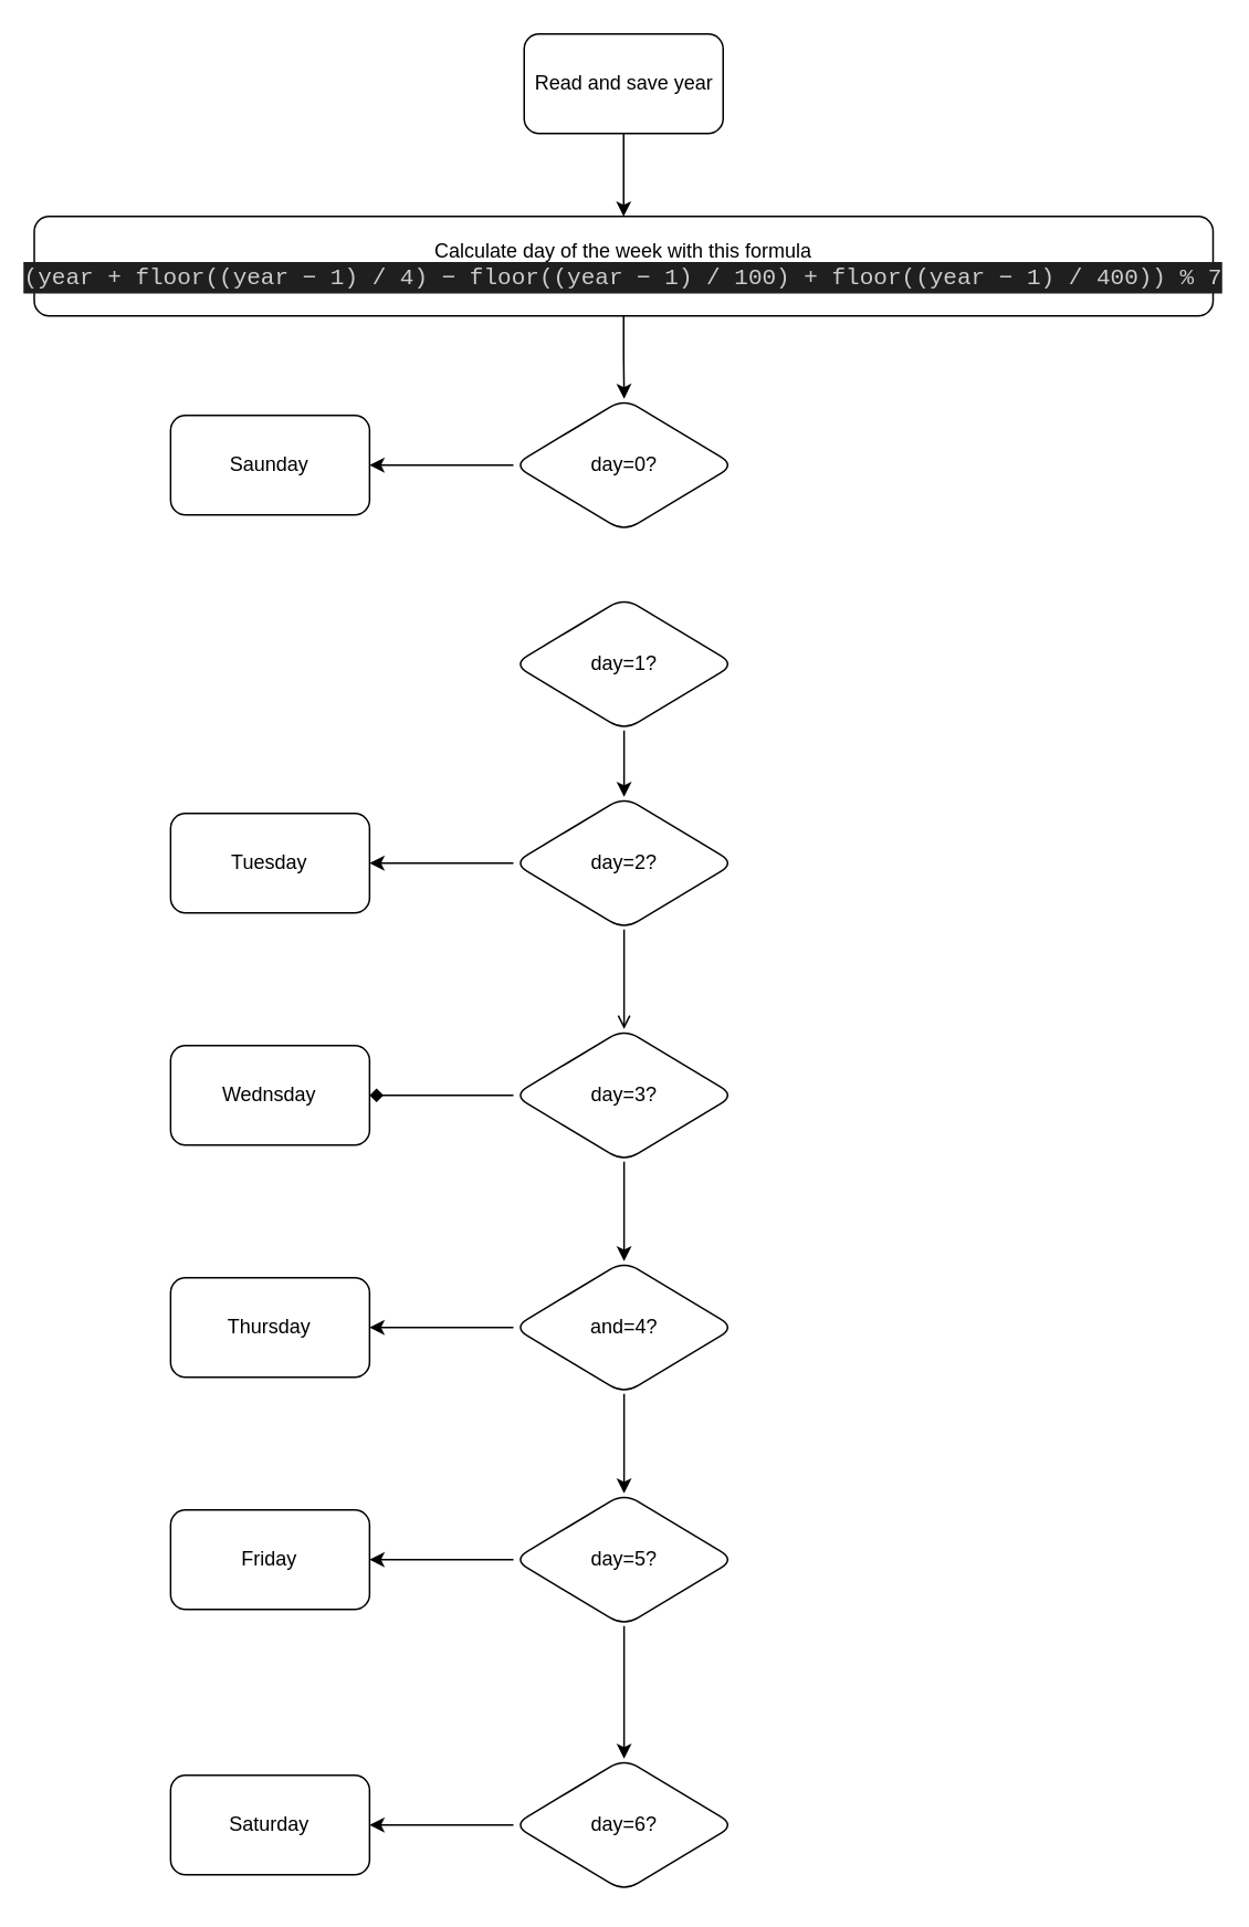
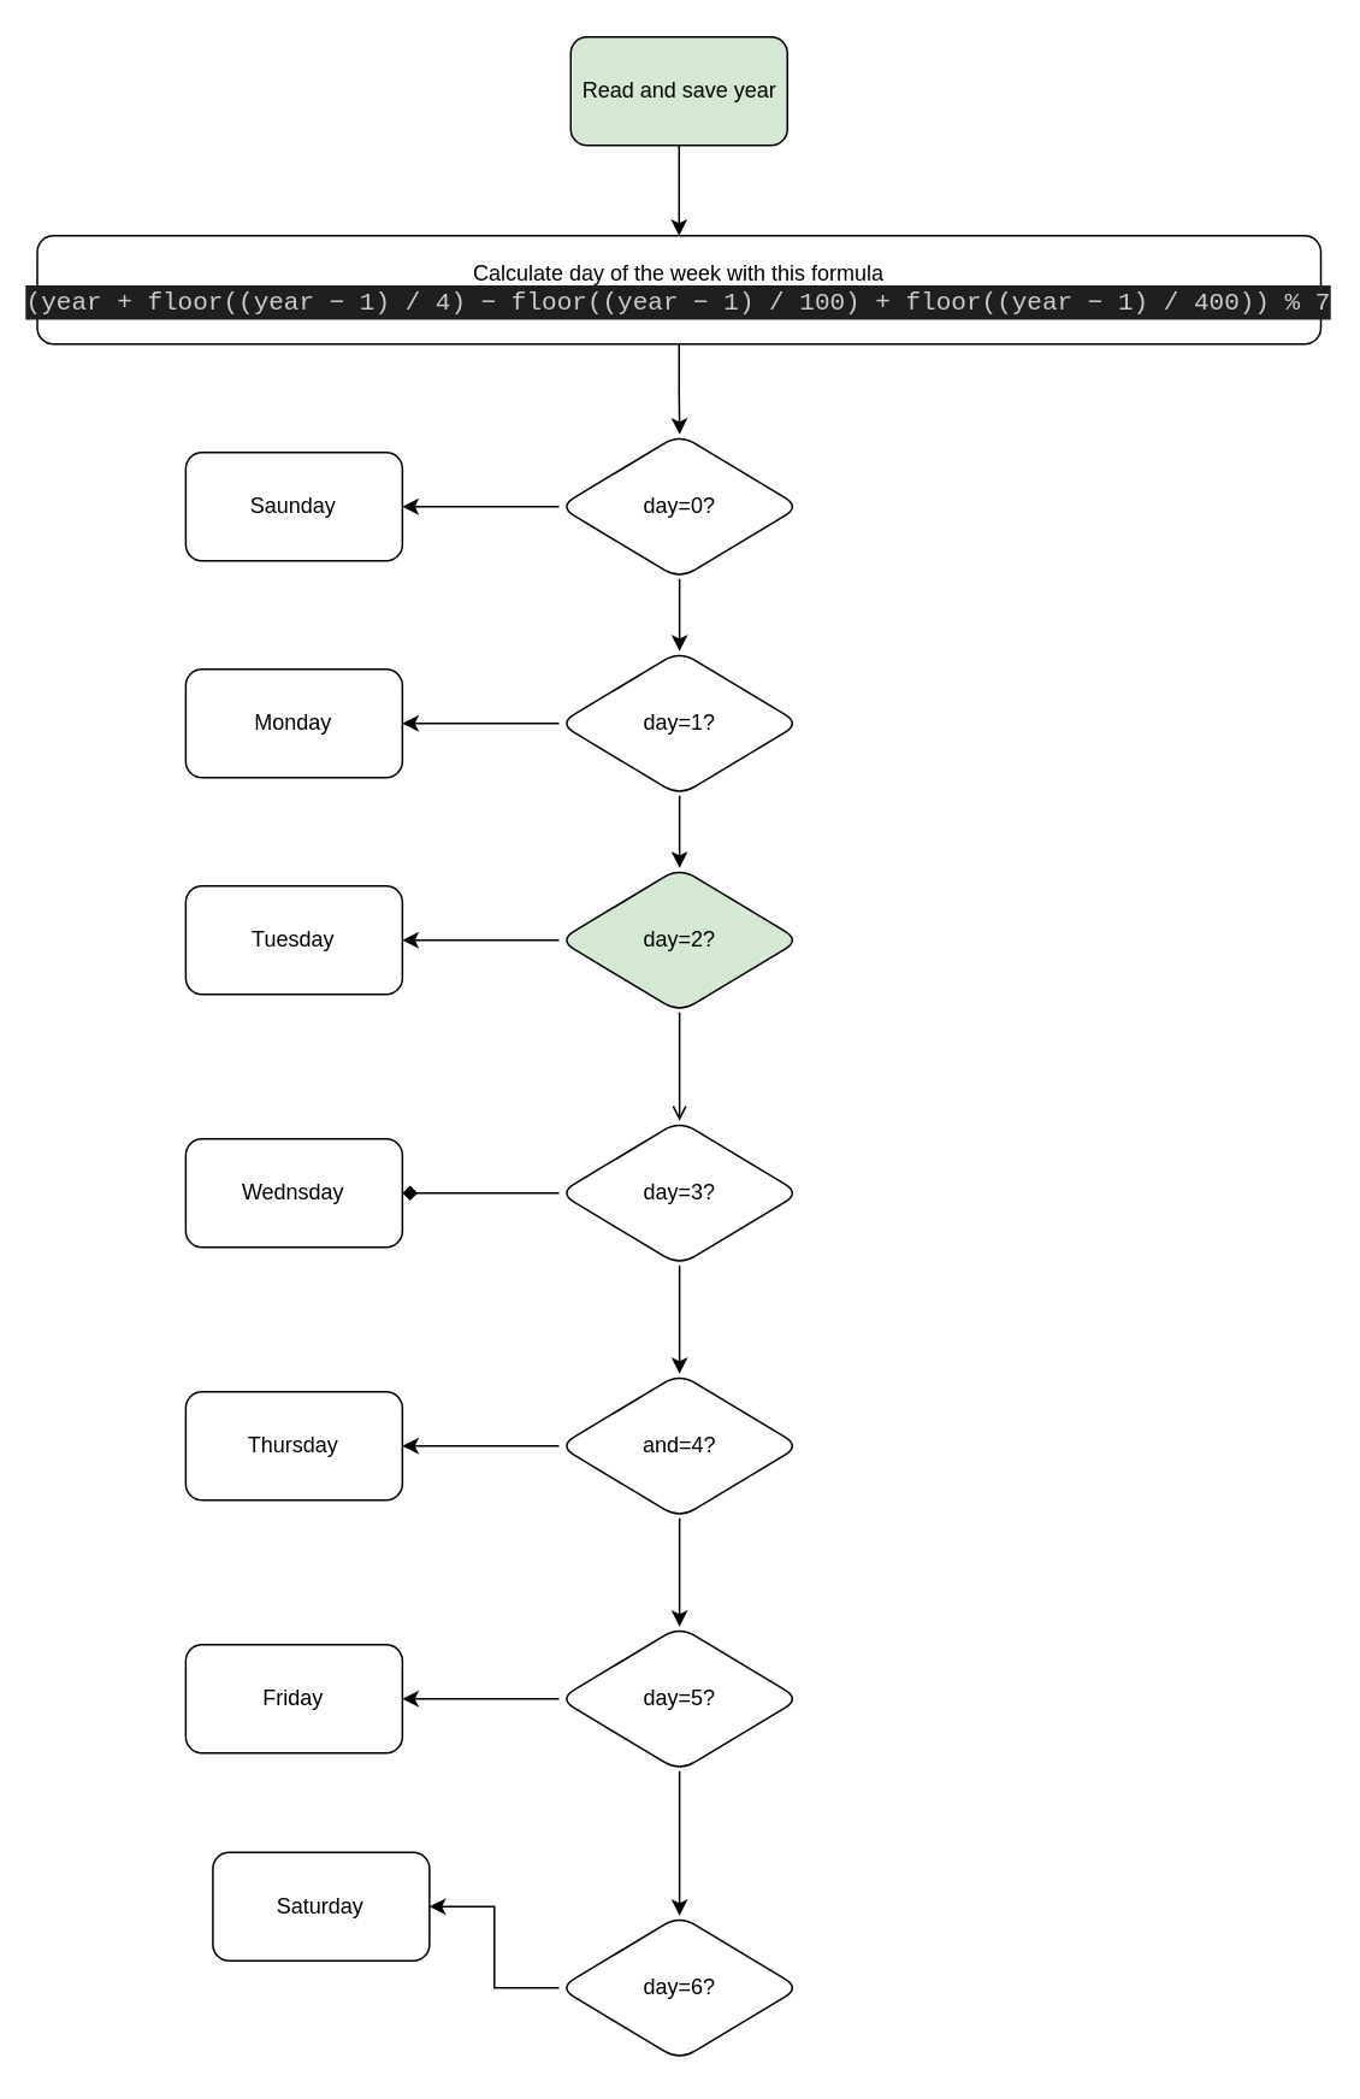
  <mxCell id="0" />
  <mxCell id="1" parent="0" />
  <mxCell id="2" value="" style="edgeStyle=orthogonalEdgeStyle;rounded=0;orthogonalLoop=1;jettySize=auto;html=1;" edge="1" parent="1" source="3" target="5"><mxGeometry relative="1" as="geometry" /></mxCell>
- <mxCell id="3" value="Read and save year" style="rounded=1;whiteSpace=wrap;html=1;" vertex="1" parent="1"><mxGeometry x="315.5" y="20" width="120" height="60" as="geometry" /></mxCell>
+ <mxCell id="3" value="Read and save year" style="rounded=1;whiteSpace=wrap;html=1;fillColor=#d5e8d4;" vertex="1" parent="1"><mxGeometry x="315.5" y="20" width="120" height="60" as="geometry" /></mxCell>
  <mxCell id="4" value="" style="edgeStyle=orthogonalEdgeStyle;rounded=0;orthogonalLoop=1;jettySize=auto;html=1;" edge="1" parent="1" source="5" target="8"><mxGeometry relative="1" as="geometry" /></mxCell>
  <mxCell id="5" value="Calculate day of the week with this formula&lt;div&gt;&lt;div style=&quot;color: rgb(204, 204, 204); background-color: rgb(31, 31, 31); font-family: Consolas, &amp;quot;Courier New&amp;quot;, monospace; font-size: 14px; line-height: 19px; white-space: pre;&quot;&gt;(year + floor((year − 1) / 4) − floor((year − 1) / 100) + floor((year − 1) / 400)) % 7&lt;/div&gt;&lt;/div&gt;" style="whiteSpace=wrap;html=1;rounded=1;" vertex="1" parent="1"><mxGeometry x="20" y="130" width="711" height="60" as="geometry" /></mxCell>
  <mxCell id="6" value="" style="edgeStyle=orthogonalEdgeStyle;rounded=0;orthogonalLoop=1;jettySize=auto;html=1;" edge="1" parent="1" source="8" target="9"><mxGeometry relative="1" as="geometry" /></mxCell>
+ <mxCell id="7" value="" style="edgeStyle=orthogonalEdgeStyle;rounded=0;orthogonalLoop=1;jettySize=auto;html=1;" edge="1" parent="1" source="8" target="12"><mxGeometry relative="1" as="geometry" /></mxCell>
  <mxCell id="8" value="day=0?" style="rhombus;whiteSpace=wrap;html=1;rounded=1;" vertex="1" parent="1"><mxGeometry x="309" y="240" width="133.5" height="80" as="geometry" /></mxCell>
  <mxCell id="9" value="Saunday" style="whiteSpace=wrap;html=1;rounded=1;" vertex="1" parent="1"><mxGeometry x="102.25" y="250" width="120" height="60" as="geometry" /></mxCell>
+ <mxCell id="10" value="" style="edgeStyle=orthogonalEdgeStyle;rounded=0;orthogonalLoop=1;jettySize=auto;html=1;" edge="1" parent="1" source="12" target="13"><mxGeometry relative="1" as="geometry" /></mxCell>
  <mxCell id="11" value="" style="edgeStyle=orthogonalEdgeStyle;rounded=0;orthogonalLoop=1;jettySize=auto;html=1;" edge="1" parent="1" source="12" target="16"><mxGeometry relative="1" as="geometry" /></mxCell>
  <mxCell id="12" value="day=1?" style="rhombus;whiteSpace=wrap;html=1;rounded=1;" vertex="1" parent="1"><mxGeometry x="309" y="360" width="133.5" height="80" as="geometry" /></mxCell>
+ <mxCell id="13" value="Monday" style="whiteSpace=wrap;html=1;rounded=1;" vertex="1" parent="1"><mxGeometry x="102.25" y="370" width="120" height="60" as="geometry" /></mxCell>
  <mxCell id="14" value="" style="edgeStyle=orthogonalEdgeStyle;rounded=0;orthogonalLoop=1;jettySize=auto;html=1;" edge="1" parent="1" source="16" target="17"><mxGeometry relative="1" as="geometry" /></mxCell>
  <mxCell id="15" value="" style="edgeStyle=orthogonalEdgeStyle;rounded=0;orthogonalLoop=1;jettySize=auto;html=1;endArrow=open;" edge="1" parent="1" source="16" target="20"><mxGeometry relative="1" as="geometry" /></mxCell>
- <mxCell id="16" value="day=2?" style="rhombus;whiteSpace=wrap;html=1;rounded=1;" vertex="1" parent="1"><mxGeometry x="309" y="480" width="133.5" height="80" as="geometry" /></mxCell>
+ <mxCell id="16" value="day=2?" style="rhombus;whiteSpace=wrap;html=1;rounded=1;fillColor=#d5e8d4;" vertex="1" parent="1"><mxGeometry x="309" y="480" width="133.5" height="80" as="geometry" /></mxCell>
  <mxCell id="17" value="Tuesday" style="whiteSpace=wrap;html=1;rounded=1;" vertex="1" parent="1"><mxGeometry x="102.25" y="490" width="120" height="60" as="geometry" /></mxCell>
  <mxCell id="18" value="" style="edgeStyle=orthogonalEdgeStyle;rounded=0;orthogonalLoop=1;jettySize=auto;html=1;endArrow=diamond;" edge="1" parent="1" source="20" target="21"><mxGeometry relative="1" as="geometry" /></mxCell>
  <mxCell id="19" value="" style="edgeStyle=orthogonalEdgeStyle;rounded=0;orthogonalLoop=1;jettySize=auto;html=1;" edge="1" parent="1" source="20" target="24"><mxGeometry relative="1" as="geometry" /></mxCell>
  <mxCell id="20" value="day=3?" style="rhombus;whiteSpace=wrap;html=1;rounded=1;" vertex="1" parent="1"><mxGeometry x="309" y="620" width="133.5" height="80" as="geometry" /></mxCell>
  <mxCell id="21" value="Wednsday" style="whiteSpace=wrap;html=1;rounded=1;" vertex="1" parent="1"><mxGeometry x="102.25" y="630" width="120" height="60" as="geometry" /></mxCell>
  <mxCell id="22" value="" style="edgeStyle=orthogonalEdgeStyle;rounded=0;orthogonalLoop=1;jettySize=auto;html=1;" edge="1" parent="1" source="24" target="25"><mxGeometry relative="1" as="geometry" /></mxCell>
  <mxCell id="23" value="" style="edgeStyle=orthogonalEdgeStyle;rounded=0;orthogonalLoop=1;jettySize=auto;html=1;" edge="1" parent="1" source="24" target="28"><mxGeometry relative="1" as="geometry" /></mxCell>
  <mxCell id="24" value="and=4?" style="rhombus;whiteSpace=wrap;html=1;rounded=1;" vertex="1" parent="1"><mxGeometry x="309" y="760" width="133.5" height="80" as="geometry" /></mxCell>
  <mxCell id="25" value="Thursday" style="whiteSpace=wrap;html=1;rounded=1;" vertex="1" parent="1"><mxGeometry x="102.25" y="770" width="120" height="60" as="geometry" /></mxCell>
  <mxCell id="26" value="" style="edgeStyle=orthogonalEdgeStyle;rounded=0;orthogonalLoop=1;jettySize=auto;html=1;" edge="1" parent="1" source="28" target="29"><mxGeometry relative="1" as="geometry" /></mxCell>
  <mxCell id="27" value="" style="edgeStyle=orthogonalEdgeStyle;rounded=0;orthogonalLoop=1;jettySize=auto;html=1;" edge="1" parent="1" source="28" target="31"><mxGeometry relative="1" as="geometry" /></mxCell>
  <mxCell id="28" value="day=5?" style="rhombus;whiteSpace=wrap;html=1;rounded=1;" vertex="1" parent="1"><mxGeometry x="309" y="900" width="133.5" height="80" as="geometry" /></mxCell>
  <mxCell id="29" value="Friday" style="whiteSpace=wrap;html=1;rounded=1;" vertex="1" parent="1"><mxGeometry x="102.25" y="910" width="120" height="60" as="geometry" /></mxCell>
  <mxCell id="30" value="" style="edgeStyle=orthogonalEdgeStyle;rounded=0;orthogonalLoop=1;jettySize=auto;html=1;" edge="1" parent="1" source="31" target="32"><mxGeometry relative="1" as="geometry" /></mxCell>
  <mxCell id="31" value="day=6?" style="rhombus;whiteSpace=wrap;html=1;rounded=1;" vertex="1" parent="1"><mxGeometry x="309" y="1060" width="133.5" height="80" as="geometry" /></mxCell>
- <mxCell id="32" value="Saturday" style="whiteSpace=wrap;html=1;rounded=1;" vertex="1" parent="1"><mxGeometry x="102.25" y="1070" width="120" height="60" as="geometry" /></mxCell>
+ <mxCell id="32" value="Saturday" style="whiteSpace=wrap;html=1;rounded=1;" vertex="1" parent="1"><mxGeometry x="117.25" y="1025" width="120" height="60" as="geometry" /></mxCell>
